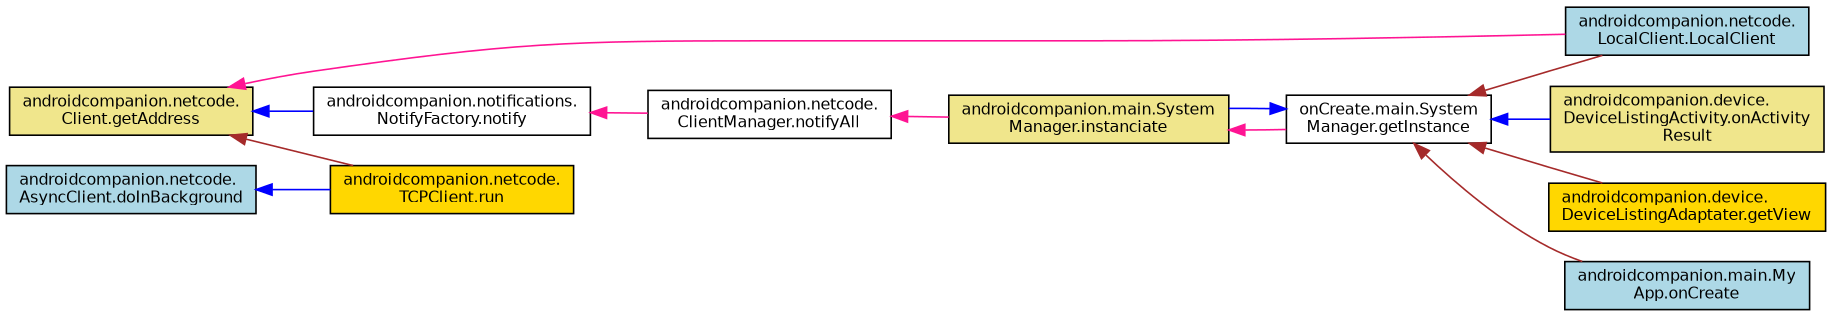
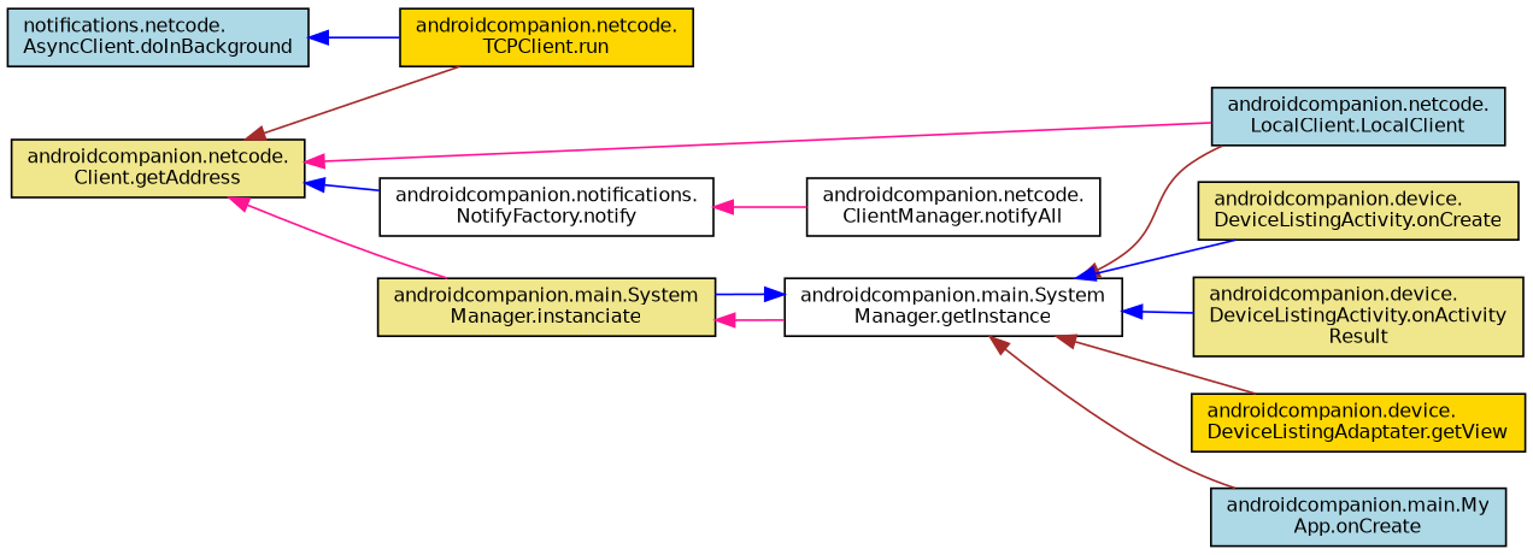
  digraph {
    fontname="DejaVu Sans"
    rankdir=LR
    node [color=black fillcolor=khaki fontname="DejaVu Sans" fontsize=10 shape=record style=filled]
    edge [color=blue dir=back fontname="DejaVu Sans" fontsize=10 labelfontname=Helvetica labelfontsize=10 style=solid]
    n1 [fontcolor=black height=0.2 label="androidcompanion.netcode.\lClient.getAddress" width=0.4]
    n2 [fillcolor=lightblue height=0.2 label="androidcompanion.netcode.\lLocalClient.LocalClient" width=0.4]
    n3 [fillcolor=gold height=0.2 label="androidcompanion.netcode.\lTCPClient.run" width=0.4]
    n4 [fillcolor=white height=0.2 label="androidcompanion.notifications.\lNotifyFactory.notify" width=0.4]
    n5 [fillcolor=white height=0.2 label="androidcompanion.netcode.\lClientManager.notifyAll" width=0.4]
-   n6 [fillcolor=lightblue height=0.2 label="androidcompanion.netcode.\lAsyncClient.doInBackground" width=0.4]
+   n6 [fillcolor=lightblue height=0.2 label="notifications.netcode.\lAsyncClient.doInBackground" width=0.4]
    n7 [height=0.2 label="androidcompanion.main.System\lManager.instanciate" width=0.4]
-   n8 [fillcolor=white height=0.2 label="onCreate.main.System\lManager.getInstance" width=0.4]
+   n8 [fillcolor=white height=0.2 label="androidcompanion.main.System\lManager.getInstance" width=0.4]
+   n9 [height=0.2 label="androidcompanion.device.\lDeviceListingActivity.onCreate" width=0.4]
    n10 [height=0.2 label="androidcompanion.device.\lDeviceListingActivity.onActivity\lResult" width=0.4]
    n11 [fillcolor=gold height=0.2 label="androidcompanion.device.\lDeviceListingAdaptater.getView" width=0.4]
    n12 [fillcolor=lightblue height=0.2 label="androidcompanion.main.My\lApp.onCreate" width=0.4]
    n1 -> n2 [color=deeppink]
    n1 -> n3 [color=brown]
    n1 -> n4
    n4 -> n5 [color=deeppink]
-   n5 -> n7 [color=deeppink]
+   n1 -> n7 [color=deeppink]
    n6 -> n3
    n7 -> n8 [color=deeppink]
    n8 -> n2 [color=brown]
    n8 -> n7
+   n8 -> n9
    n8 -> n10
    n8 -> n11 [color=brown]
    n8 -> n12 [color=brown]
  }
